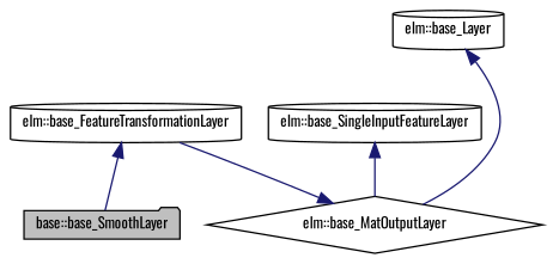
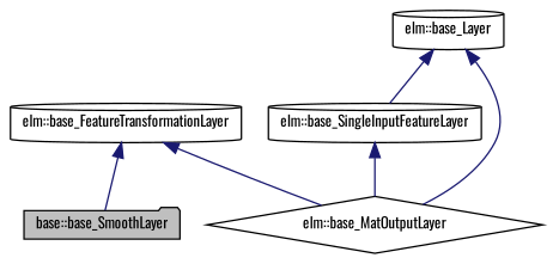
  digraph {
    fontname=Oswald
    node [color=black fillcolor=white fontname=Oswald fontsize=10 shape=cylinder style=filled]
    edge [color=midnightblue dir=back fontname=Oswald fontsize=10 labelfontname=Helvetica labelfontsize=10 style=solid]
    n1 [fillcolor=grey75 fontcolor=black height=0.2 label="base::base_SmoothLayer" shape=folder width=0.4]
    n2 [height=0.2 label="elm::base_FeatureTransformationLayer" width=0.4]
    n3 [height=0.2 label="elm::base_SingleInputFeatureLayer" width=0.4]
    n4 [height=0.2 label="elm::base_MatOutputLayer" shape=diamond width=0.4]
    n5 [height=0.2 label="elm::base_Layer" width=0.4]
    n2 -> n1
    n3 -> n4
-   n4 -> n2
+   n2 -> n4
+   n5 -> n3
    n5 -> n4
  }
